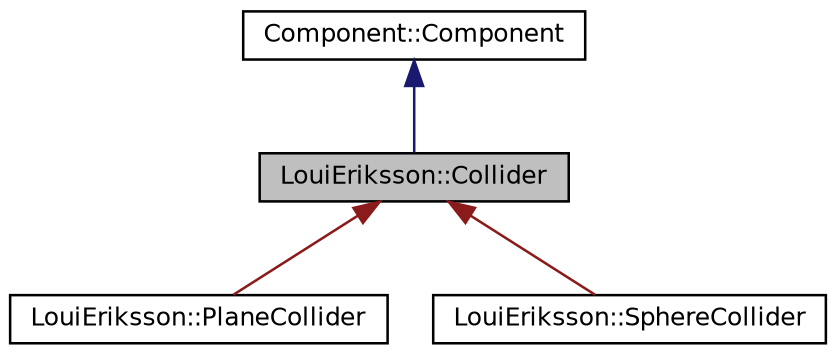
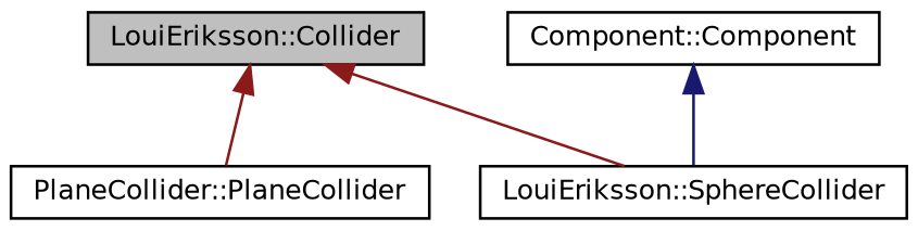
  digraph {
    node [color=black fillcolor=white fontname=Helvetica fontsize=10 shape=record style=filled]
    edge [color=firebrick4 dir=back fontname=Helvetica fontsize=10 labelfontname=Helvetica labelfontsize=10 style=solid]
    n1 [fillcolor=grey75 fontcolor=black height=0.2 label="LouiEriksson::Collider" width=0.4]
-   n2 [height=0.2 label="LouiEriksson::PlaneCollider" width=0.4]
+   n2 [height=0.2 label="PlaneCollider::PlaneCollider" width=0.4]
    n3 [height=0.2 label="LouiEriksson::SphereCollider" width=0.4]
    n4 [height=0.2 label="Component::Component" width=0.4]
    n1 -> n2
    n1 -> n3
-   n4 -> n1 [color=midnightblue]
+   n4 -> n3 [color=midnightblue]
  }
